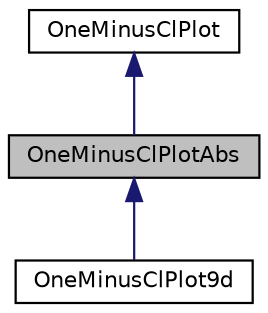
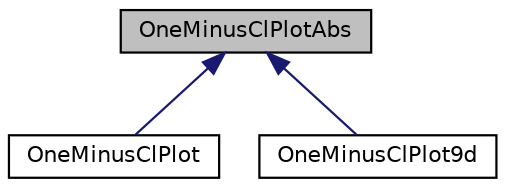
  digraph {
    node [color=black fillcolor=white fontname=Helvetica fontsize=10 shape=record style=filled]
    edge [color=midnightblue dir=back fontname=Helvetica fontsize=10 labelfontname=Helvetica labelfontsize=10 style=solid]
    n1 [fillcolor=grey75 fontcolor=black height=0.2 label=OneMinusClPlotAbs width=0.4]
    n2 [height=0.2 label=OneMinusClPlot width=0.4]
    n3 [height=0.2 label=OneMinusClPlot9d width=0.4]
-   n2 -> n1
+   n1 -> n2
    n1 -> n3
  }
